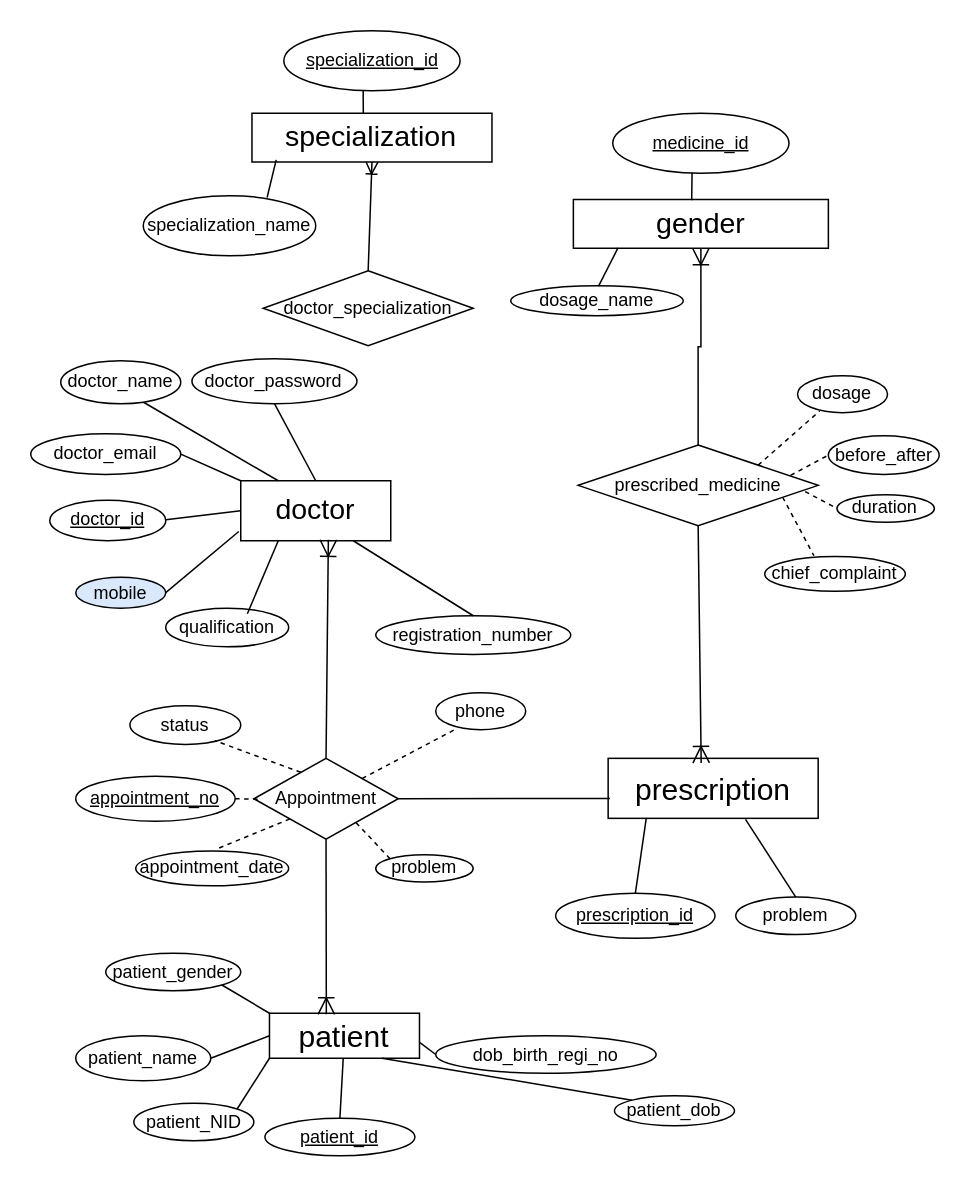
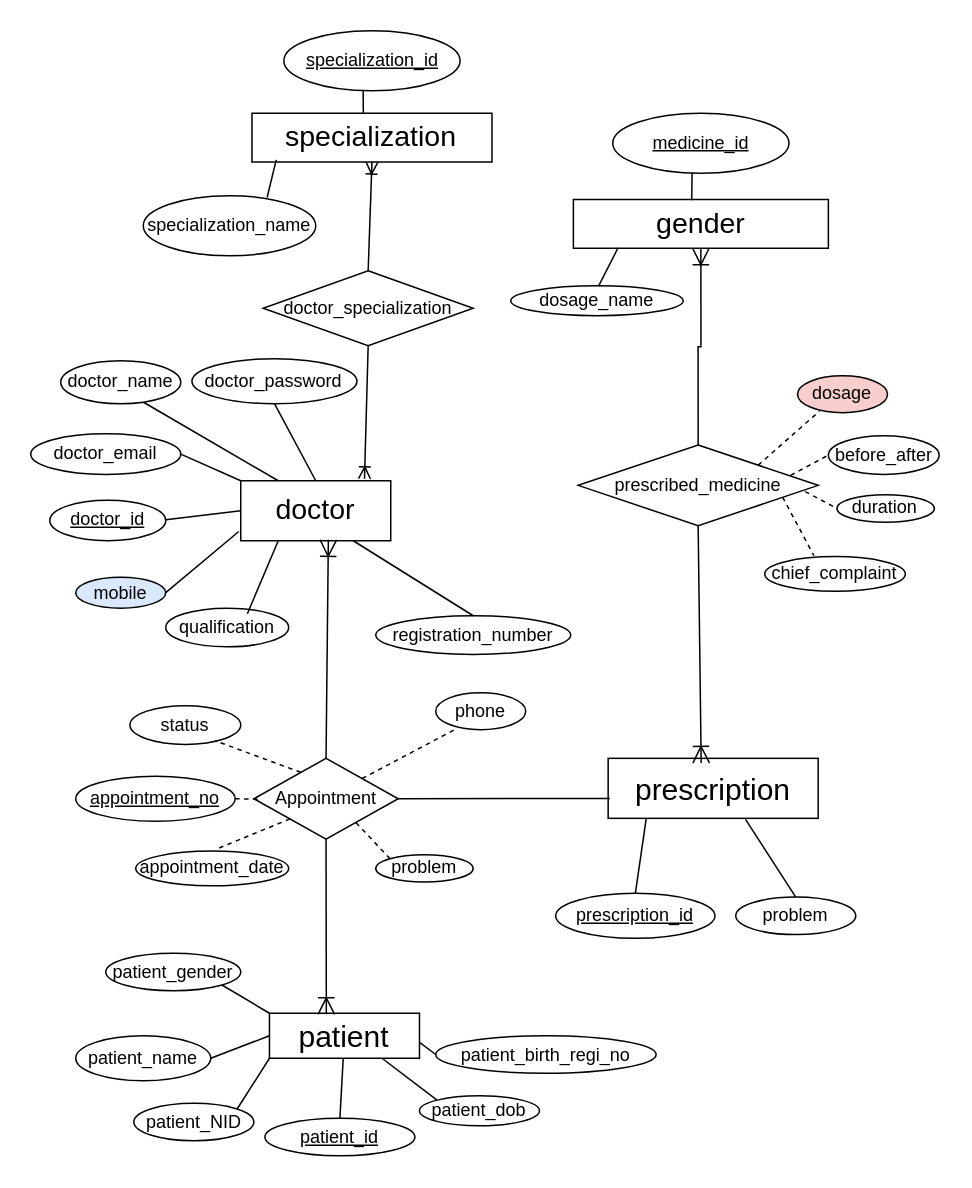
  <mxCell id="0" />
  <mxCell id="1" parent="0" />
  <mxCell id="2" value="&lt;font style=&quot;font-size: 19px;&quot;&gt;doctor&lt;/font&gt;" style="whiteSpace=wrap;html=1;align=center;" parent="1" vertex="1"><mxGeometry x="160" y="320" width="100" height="40" as="geometry" /></mxCell>
  <mxCell id="3" value="doctor_name" style="ellipse;whiteSpace=wrap;html=1;align=center;rotation=0;" parent="1" vertex="1"><mxGeometry x="40" y="240" width="80" height="28.65" as="geometry" /></mxCell>
  <mxCell id="4" value="doctor_email" style="ellipse;whiteSpace=wrap;html=1;align=center;rotation=0;" parent="1" vertex="1"><mxGeometry x="20" y="288.73" width="100" height="27.08" as="geometry" /></mxCell>
  <mxCell id="5" value="doctor_password" style="ellipse;whiteSpace=wrap;html=1;align=center;" parent="1" vertex="1"><mxGeometry x="127.47" y="238.62" width="110" height="30.03" as="geometry" /></mxCell>
  <mxCell id="6" value="doctor_id" style="ellipse;whiteSpace=wrap;html=1;align=center;fontStyle=4;rotation=0;" parent="1" vertex="1"><mxGeometry x="32.68" y="332.93" width="77.32" height="27.07" as="geometry" /></mxCell>
  <mxCell id="7" value="mobile" style="ellipse;whiteSpace=wrap;html=1;align=center;rotation=0;fillColor=#dae8fc;" parent="1" vertex="1"><mxGeometry x="50" y="384.28" width="60" height="20.65" as="geometry" /></mxCell>
  <mxCell id="8" value="qualification" style="ellipse;whiteSpace=wrap;html=1;align=center;rotation=0;" parent="1" vertex="1"><mxGeometry x="110" y="404.93" width="81.95" height="25.78" as="geometry" /></mxCell>
  <mxCell id="9" value="registration_number" style="ellipse;whiteSpace=wrap;html=1;align=center;rotation=0;" parent="1" vertex="1"><mxGeometry x="250" y="410" width="130" height="25.78" as="geometry" /></mxCell>
  <mxCell id="10" value="" style="endArrow=none;html=1;rounded=0;entryX=0.5;entryY=1;entryDx=0;entryDy=0;exitX=0.5;exitY=0;exitDx=0;exitDy=0;" parent="1" source="2" target="5" edge="1"><mxGeometry relative="1" as="geometry"><mxPoint x="110" y="286.26" as="sourcePoint" /><mxPoint x="270" y="286.26" as="targetPoint" /></mxGeometry></mxCell>
  <mxCell id="11" value="" style="endArrow=none;html=1;rounded=0;exitX=0;exitY=0.5;exitDx=0;exitDy=0;" parent="1" source="2" edge="1"><mxGeometry relative="1" as="geometry"><mxPoint x="240" y="308.65" as="sourcePoint" /><mxPoint x="110" y="346" as="targetPoint" /></mxGeometry></mxCell>
  <mxCell id="12" value="" style="endArrow=none;html=1;rounded=0;entryX=0.5;entryY=0;entryDx=0;entryDy=0;exitX=0.75;exitY=1;exitDx=0;exitDy=0;" parent="1" source="2" target="9" edge="1"><mxGeometry relative="1" as="geometry"><mxPoint x="280" y="396.41" as="sourcePoint" /><mxPoint x="358" y="386.41" as="targetPoint" /></mxGeometry></mxCell>
  <mxCell id="13" value="" style="endArrow=none;html=1;rounded=0;exitX=0.25;exitY=0;exitDx=0;exitDy=0;entryX=0.69;entryY=0.966;entryDx=0;entryDy=0;entryPerimeter=0;" parent="1" source="2" target="3" edge="1"><mxGeometry relative="1" as="geometry"><mxPoint x="170" y="298.65" as="sourcePoint" /><mxPoint x="140" y="258.65" as="targetPoint" /></mxGeometry></mxCell>
  <mxCell id="14" value="" style="endArrow=none;html=1;rounded=0;exitX=0;exitY=0;exitDx=0;exitDy=0;entryX=1;entryY=0.5;entryDx=0;entryDy=0;" parent="1" source="2" target="4" edge="1"><mxGeometry relative="1" as="geometry"><mxPoint x="180" y="318.65" as="sourcePoint" /><mxPoint x="148" y="264.65" as="targetPoint" /></mxGeometry></mxCell>
  <mxCell id="15" value="" style="endArrow=none;html=1;rounded=0;entryX=1;entryY=0.5;entryDx=0;entryDy=0;exitX=-0.013;exitY=0.845;exitDx=0;exitDy=0;exitPerimeter=0;" parent="1" source="2" target="7" edge="1"><mxGeometry relative="1" as="geometry"><mxPoint x="130" y="325.65" as="sourcePoint" /><mxPoint x="73" y="308.65" as="targetPoint" /></mxGeometry></mxCell>
  <mxCell id="16" value="" style="endArrow=none;html=1;rounded=0;entryX=0.664;entryY=0.144;entryDx=0;entryDy=0;exitX=0.25;exitY=1;exitDx=0;exitDy=0;entryPerimeter=0;" parent="1" source="2" target="8" edge="1"><mxGeometry relative="1" as="geometry"><mxPoint x="140" y="335.65" as="sourcePoint" /><mxPoint x="33" y="360.65" as="targetPoint" /></mxGeometry></mxCell>
  <mxCell id="17" value="chief_complaint" style="ellipse;whiteSpace=wrap;html=1;align=center;" parent="1" vertex="1"><mxGeometry x="509.32" y="370.55" width="93.75" height="23.14" as="geometry" /></mxCell>
- <mxCell id="18" value="dosage" style="ellipse;whiteSpace=wrap;html=1;align=center;rotation=0;" parent="1" vertex="1"><mxGeometry x="531.19" y="250.03" width="60" height="24.62" as="geometry" /></mxCell>
+ <mxCell id="18" value="dosage" style="ellipse;whiteSpace=wrap;html=1;align=center;rotation=0;fillColor=#f8cecc;" parent="1" vertex="1"><mxGeometry x="531.19" y="250.03" width="60" height="24.62" as="geometry" /></mxCell>
  <mxCell id="19" value="before_after" style="ellipse;whiteSpace=wrap;html=1;align=center;rotation=0;" parent="1" vertex="1"><mxGeometry x="551.75" y="290.03" width="73.88" height="25.78" as="geometry" /></mxCell>
  <mxCell id="20" value="duration" style="ellipse;whiteSpace=wrap;html=1;align=center;rotation=0;" parent="1" vertex="1"><mxGeometry x="557.47" y="329.35" width="64.94" height="18.26" as="geometry" /></mxCell>
  <mxCell id="21" value="&lt;span style=&quot;font-size: 20px;&quot;&gt;prescription&lt;/span&gt;" style="whiteSpace=wrap;html=1;align=center;" parent="1" vertex="1"><mxGeometry x="404.94" y="505.06" width="140" height="40" as="geometry" /></mxCell>
  <mxCell id="22" value="prescription_id" style="ellipse;whiteSpace=wrap;html=1;align=center;fontStyle=4;" parent="1" vertex="1"><mxGeometry x="369.94" y="595.06" width="106.25" height="30" as="geometry" /></mxCell>
  <mxCell id="23" value="problem" style="ellipse;whiteSpace=wrap;html=1;align=center;" parent="1" vertex="1"><mxGeometry x="490" y="597.56" width="80" height="25" as="geometry" /></mxCell>
  <mxCell id="24" value="" style="endArrow=none;html=1;rounded=0;exitX=0.5;exitY=0;exitDx=0;exitDy=0;entryX=0.181;entryY=1.008;entryDx=0;entryDy=0;entryPerimeter=0;" parent="1" source="22" target="21" edge="1"><mxGeometry relative="1" as="geometry"><mxPoint x="364.94" y="420.06" as="sourcePoint" /><mxPoint x="524.94" y="420.06" as="targetPoint" /></mxGeometry></mxCell>
  <mxCell id="25" value="" style="endArrow=none;html=1;rounded=0;exitX=0.5;exitY=0;exitDx=0;exitDy=0;entryX=0.654;entryY=1.016;entryDx=0;entryDy=0;entryPerimeter=0;" parent="1" source="23" target="21" edge="1"><mxGeometry relative="1" as="geometry"><mxPoint x="364.94" y="535.06" as="sourcePoint" /><mxPoint x="414.94" y="530.06" as="targetPoint" /></mxGeometry></mxCell>
  <mxCell id="26" value="&lt;font style=&quot;font-size: 20px;&quot;&gt;patient&lt;/font&gt;" style="whiteSpace=wrap;html=1;align=center;" parent="1" vertex="1"><mxGeometry x="179.15" y="675" width="100" height="30" as="geometry" /></mxCell>
  <mxCell id="27" value="patient_id" style="ellipse;whiteSpace=wrap;html=1;align=center;fontStyle=4;" parent="1" vertex="1"><mxGeometry x="176.1" y="745" width="100" height="25" as="geometry" /></mxCell>
- <mxCell id="28" value="dob_birth_regi_no" style="ellipse;whiteSpace=wrap;html=1;align=center;" parent="1" vertex="1"><mxGeometry x="289.98" y="690" width="146.95" height="25" as="geometry" /></mxCell>
+ <mxCell id="28" value="patient_birth_regi_no" style="ellipse;whiteSpace=wrap;html=1;align=center;" parent="1" vertex="1"><mxGeometry x="289.98" y="690" width="146.95" height="25" as="geometry" /></mxCell>
  <mxCell id="29" value="patient_NID" style="ellipse;whiteSpace=wrap;html=1;align=center;" parent="1" vertex="1"><mxGeometry x="88.73" y="735" width="80" height="25" as="geometry" /></mxCell>
  <mxCell id="30" value="patient_name" style="ellipse;whiteSpace=wrap;html=1;align=center;" parent="1" vertex="1"><mxGeometry x="50" y="690" width="90" height="30" as="geometry" /></mxCell>
  <mxCell id="31" value="patient_gender" style="ellipse;whiteSpace=wrap;html=1;align=center;" parent="1" vertex="1"><mxGeometry x="70" y="635" width="90" height="25" as="geometry" /></mxCell>
  <mxCell id="32" value="" style="endArrow=none;html=1;rounded=0;exitX=1;exitY=0.5;exitDx=0;exitDy=0;entryX=0;entryY=0.5;entryDx=0;entryDy=0;" parent="1" source="30" target="26" edge="1"><mxGeometry relative="1" as="geometry"><mxPoint x="111.1" y="595" as="sourcePoint" /><mxPoint x="271.1" y="595" as="targetPoint" /></mxGeometry></mxCell>
  <mxCell id="33" value="" style="endArrow=none;html=1;rounded=0;exitX=1;exitY=0;exitDx=0;exitDy=0;entryX=0;entryY=1;entryDx=0;entryDy=0;" parent="1" source="29" target="26" edge="1"><mxGeometry relative="1" as="geometry"><mxPoint x="111.1" y="710" as="sourcePoint" /><mxPoint x="161.1" y="705" as="targetPoint" /></mxGeometry></mxCell>
  <mxCell id="34" value="" style="endArrow=none;html=1;rounded=0;exitX=0.5;exitY=0;exitDx=0;exitDy=0;" parent="1" source="27" target="26" edge="1"><mxGeometry relative="1" as="geometry"><mxPoint x="139.1" y="751" as="sourcePoint" /><mxPoint x="161.1" y="735" as="targetPoint" /></mxGeometry></mxCell>
  <mxCell id="35" value="" style="endArrow=none;html=1;rounded=0;exitX=1;exitY=1;exitDx=0;exitDy=0;entryX=0;entryY=0;entryDx=0;entryDy=0;" parent="1" source="31" target="26" edge="1"><mxGeometry relative="1" as="geometry"><mxPoint x="236.1" y="755" as="sourcePoint" /><mxPoint x="231.1" y="735" as="targetPoint" /></mxGeometry></mxCell>
  <mxCell id="36" value="" style="endArrow=none;html=1;rounded=0;exitX=0;exitY=0.5;exitDx=0;exitDy=0;entryX=1.003;entryY=0.653;entryDx=0;entryDy=0;entryPerimeter=0;" parent="1" source="28" target="26" edge="1"><mxGeometry relative="1" as="geometry"><mxPoint x="346.1" y="758" as="sourcePoint" /><mxPoint x="231.1" y="660" as="targetPoint" /></mxGeometry></mxCell>
  <mxCell id="37" value="&lt;font style=&quot;font-size: 19px;&quot;&gt;specialization&lt;/font&gt;" style="whiteSpace=wrap;html=1;align=center;" parent="1" vertex="1"><mxGeometry x="167.48" y="75" width="160" height="32.5" as="geometry" /></mxCell>
  <mxCell id="38" value="specialization_id" style="ellipse;whiteSpace=wrap;html=1;align=center;fontStyle=4;flipH=0;flipV=0;" parent="1" vertex="1"><mxGeometry x="188.73" y="20" width="117.5" height="40" as="geometry" /></mxCell>
  <mxCell id="39" value="specialization_name" style="ellipse;whiteSpace=wrap;html=1;align=center;flipH=0;flipV=0;" parent="1" vertex="1"><mxGeometry x="95" y="130" width="115" height="40" as="geometry" /></mxCell>
  <mxCell id="40" value="" style="endArrow=none;html=1;rounded=0;entryX=0.45;entryY=0.991;entryDx=0;entryDy=0;exitX=0.464;exitY=0.014;exitDx=0;exitDy=0;exitPerimeter=0;entryPerimeter=0;" parent="1" source="37" target="38" edge="1"><mxGeometry relative="1" as="geometry"><mxPoint x="88.527" y="-101.28" as="sourcePoint" /><mxPoint x="149.527" y="-140.28" as="targetPoint" /></mxGeometry></mxCell>
  <mxCell id="41" value="" style="endArrow=none;html=1;rounded=0;exitX=0.718;exitY=0.03;exitDx=0;exitDy=0;exitPerimeter=0;entryX=0.101;entryY=0.955;entryDx=0;entryDy=0;entryPerimeter=0;" parent="1" source="39" target="37" edge="1"><mxGeometry relative="1" as="geometry"><mxPoint x="243.747" y="159.04" as="sourcePoint" /><mxPoint x="180" y="110" as="targetPoint" /></mxGeometry></mxCell>
  <mxCell id="42" value="&lt;font style=&quot;font-size: 19px;&quot;&gt;gender&lt;/font&gt;" style="whiteSpace=wrap;html=1;align=center;flipH=0;flipV=0;" parent="1" vertex="1"><mxGeometry x="381.75" y="132.5" width="170" height="32.5" as="geometry" /></mxCell>
  <mxCell id="43" value="medicine_id" style="ellipse;whiteSpace=wrap;html=1;align=center;fontStyle=4;flipH=0;flipV=0;" parent="1" vertex="1"><mxGeometry x="408" y="75" width="117.5" height="40" as="geometry" /></mxCell>
  <mxCell id="44" value="dosage_name" style="ellipse;whiteSpace=wrap;html=1;align=center;flipH=0;flipV=0;" parent="1" vertex="1"><mxGeometry x="340" y="190" width="115" height="20" as="geometry" /></mxCell>
  <mxCell id="45" value="" style="endArrow=none;html=1;rounded=0;entryX=0.45;entryY=0.991;entryDx=0;entryDy=0;exitX=0.464;exitY=0.014;exitDx=0;exitDy=0;exitPerimeter=0;entryPerimeter=0;" parent="1" source="42" target="43" edge="1"><mxGeometry relative="1" as="geometry"><mxPoint x="316.74" y="-12.19" as="sourcePoint" /><mxPoint x="377.74" y="-51.19" as="targetPoint" /></mxGeometry></mxCell>
  <mxCell id="46" value="" style="endArrow=none;html=1;rounded=0;exitX=0.509;exitY=0.012;exitDx=0;exitDy=0;exitPerimeter=0;entryX=0.175;entryY=0.994;entryDx=0;entryDy=0;entryPerimeter=0;" parent="1" source="44" target="42" edge="1"><mxGeometry relative="1" as="geometry"><mxPoint x="528.677" y="169.04" as="sourcePoint" /><mxPoint x="528.737" y="154.04" as="targetPoint" /></mxGeometry></mxCell>
  <mxCell id="47" value="doctor_specialization" style="shape=rhombus;perimeter=rhombusPerimeter;whiteSpace=wrap;html=1;align=center;" parent="1" vertex="1"><mxGeometry x="174.94" y="180" width="140" height="50" as="geometry" /></mxCell>
- <mxCell id="49" value="patient_dob" style="ellipse;whiteSpace=wrap;html=1;align=center;" parent="1" vertex="1"><mxGeometry x="409.15" y="730" width="80" height="20" as="geometry" /></mxCell>
+ <mxCell id="48" value="" style="fontSize=12;html=1;endArrow=ERoneToMany;rounded=0;entryX=0.825;entryY=-0.031;entryDx=0;entryDy=0;exitX=0.5;exitY=1;exitDx=0;exitDy=0;entryPerimeter=0;" parent="1" source="47" target="2" edge="1"><mxGeometry width="100" height="100" relative="1" as="geometry"><mxPoint x="425" y="369" as="sourcePoint" /><mxPoint x="575" y="560" as="targetPoint" /></mxGeometry></mxCell>
+ <mxCell id="49" value="patient_dob" style="ellipse;whiteSpace=wrap;html=1;align=center;" parent="1" vertex="1"><mxGeometry x="279.15" y="730" width="80" height="20" as="geometry" /></mxCell>
  <mxCell id="50" value="" style="endArrow=none;html=1;rounded=0;exitX=0;exitY=0;exitDx=0;exitDy=0;entryX=0.75;entryY=1;entryDx=0;entryDy=0;" parent="1" source="49" target="26" edge="1"><mxGeometry relative="1" as="geometry"><mxPoint x="236.1" y="755" as="sourcePoint" /><mxPoint x="231.1" y="735" as="targetPoint" /></mxGeometry></mxCell>
  <mxCell id="51" value="prescribed_medicine" style="shape=rhombus;perimeter=rhombusPerimeter;whiteSpace=wrap;html=1;align=center;flipH=0;flipV=0;" parent="1" vertex="1"><mxGeometry x="384.94" y="296.14" width="160" height="53.86" as="geometry" /></mxCell>
  <mxCell id="52" value="" style="edgeStyle=orthogonalEdgeStyle;fontSize=12;html=1;endArrow=ERoneToMany;rounded=0;endSize=9;exitX=0.5;exitY=0;exitDx=0;exitDy=0;entryX=0.5;entryY=1;entryDx=0;entryDy=0;" parent="1" source="51" target="42" edge="1"><mxGeometry width="100" height="100" relative="1" as="geometry"><mxPoint x="683.94" y="108" as="sourcePoint" /><mxPoint x="464" y="160" as="targetPoint" /></mxGeometry></mxCell>
  <mxCell id="53" value="" style="fontSize=12;html=1;endArrow=ERoneToMany;rounded=0;endSize=9;exitX=0.5;exitY=1;exitDx=0;exitDy=0;entryX=0.443;entryY=0.077;entryDx=0;entryDy=0;entryPerimeter=0;" parent="1" source="51" target="21" edge="1"><mxGeometry width="100" height="100" relative="1" as="geometry"><mxPoint x="694.94" y="306" as="sourcePoint" /><mxPoint x="584.94" y="530.889" as="targetPoint" /></mxGeometry></mxCell>
  <mxCell id="54" value="" style="endArrow=none;dashed=1;html=1;rounded=0;exitX=1;exitY=0;exitDx=0;exitDy=0;entryX=0.245;entryY=0.955;entryDx=0;entryDy=0;entryPerimeter=0;" parent="1" source="51" target="18" edge="1"><mxGeometry width="50" height="50" relative="1" as="geometry"><mxPoint x="494.94" y="300" as="sourcePoint" /><mxPoint x="554.94" y="270" as="targetPoint" /></mxGeometry></mxCell>
  <mxCell id="55" value="" style="endArrow=none;dashed=1;html=1;rounded=0;exitX=0.885;exitY=0.376;exitDx=0;exitDy=0;entryX=0;entryY=0.5;entryDx=0;entryDy=0;exitPerimeter=0;" parent="1" source="51" target="19" edge="1"><mxGeometry width="50" height="50" relative="1" as="geometry"><mxPoint x="514.94" y="320" as="sourcePoint" /><mxPoint x="555.94" y="284" as="targetPoint" /></mxGeometry></mxCell>
  <mxCell id="56" value="" style="endArrow=none;dashed=1;html=1;rounded=0;exitX=0.946;exitY=0.577;exitDx=0;exitDy=0;entryX=0;entryY=0.5;entryDx=0;entryDy=0;exitPerimeter=0;" parent="1" source="51" target="20" edge="1"><mxGeometry width="50" height="50" relative="1" as="geometry"><mxPoint x="536.94" y="326" as="sourcePoint" /><mxPoint x="561.94" y="313" as="targetPoint" /></mxGeometry></mxCell>
  <mxCell id="57" value="" style="endArrow=none;dashed=1;html=1;rounded=0;exitX=0.852;exitY=0.647;exitDx=0;exitDy=0;exitPerimeter=0;entryX=0.35;entryY=-0.024;entryDx=0;entryDy=0;entryPerimeter=0;" parent="1" source="51" target="17" edge="1"><mxGeometry width="50" height="50" relative="1" as="geometry"><mxPoint x="542.94" y="341" as="sourcePoint" /><mxPoint x="544.94" y="350" as="targetPoint" /></mxGeometry></mxCell>
  <mxCell id="58" value="" style="fontSize=12;html=1;endArrow=ERoneToMany;rounded=0;endSize=9;exitX=0.5;exitY=0;exitDx=0;exitDy=0;entryX=0.584;entryY=0.985;entryDx=0;entryDy=0;entryPerimeter=0;" parent="1" source="64" target="2" edge="1"><mxGeometry width="100" height="100" relative="1" as="geometry"><mxPoint x="221.575" y="510" as="sourcePoint" /><mxPoint x="700" y="560" as="targetPoint" /></mxGeometry></mxCell>
  <mxCell id="59" value="" style="fontSize=12;html=1;endArrow=ERoneToMany;rounded=0;endSize=9;exitX=0.5;exitY=1;exitDx=0;exitDy=0;entryX=0.379;entryY=0.024;entryDx=0;entryDy=0;entryPerimeter=0;" parent="1" source="64" target="26" edge="1"><mxGeometry width="100" height="100" relative="1" as="geometry"><mxPoint x="221.575" y="570" as="sourcePoint" /><mxPoint x="228" y="369" as="targetPoint" /></mxGeometry></mxCell>
  <mxCell id="60" value="appointment_date" style="ellipse;whiteSpace=wrap;html=1;align=center;" parent="1" vertex="1"><mxGeometry x="90" y="566.86" width="101.95" height="23.14" as="geometry" /></mxCell>
  <mxCell id="61" value="phone" style="ellipse;whiteSpace=wrap;html=1;align=center;rotation=0;" parent="1" vertex="1"><mxGeometry x="289.98" y="461.34" width="60" height="24.62" as="geometry" /></mxCell>
  <mxCell id="62" value="status" style="ellipse;whiteSpace=wrap;html=1;align=center;rotation=0;" parent="1" vertex="1"><mxGeometry x="86.12" y="470" width="73.88" height="25.78" as="geometry" /></mxCell>
  <mxCell id="63" value="problem" style="ellipse;whiteSpace=wrap;html=1;align=center;rotation=0;" parent="1" vertex="1"><mxGeometry x="250" y="569.3" width="64.94" height="18.26" as="geometry" /></mxCell>
  <mxCell id="64" value="Appointment" style="shape=rhombus;perimeter=rhombusPerimeter;whiteSpace=wrap;html=1;align=center;flipH=0;flipV=0;" parent="1" vertex="1"><mxGeometry x="168.73" y="505.06" width="96.27" height="53.86" as="geometry" /></mxCell>
  <mxCell id="65" value="" style="endArrow=none;dashed=1;html=1;rounded=0;exitX=1;exitY=0;exitDx=0;exitDy=0;entryX=0.245;entryY=0.955;entryDx=0;entryDy=0;entryPerimeter=0;" parent="1" source="64" target="61" edge="1"><mxGeometry width="50" height="50" relative="1" as="geometry"><mxPoint x="253.73" y="511.31" as="sourcePoint" /><mxPoint x="313.73" y="481.31" as="targetPoint" /></mxGeometry></mxCell>
  <mxCell id="66" value="" style="endArrow=none;dashed=1;html=1;rounded=0;exitX=0.325;exitY=0.173;exitDx=0;exitDy=0;entryX=0.769;entryY=0.905;entryDx=0;entryDy=0;exitPerimeter=0;entryPerimeter=0;" parent="1" source="64" target="62" edge="1"><mxGeometry width="50" height="50" relative="1" as="geometry"><mxPoint x="273.73" y="531.31" as="sourcePoint" /><mxPoint x="314.73" y="495.31" as="targetPoint" /></mxGeometry></mxCell>
  <mxCell id="67" value="" style="endArrow=none;dashed=1;html=1;rounded=0;exitX=0.708;exitY=0.797;exitDx=0;exitDy=0;entryX=0;entryY=0;entryDx=0;entryDy=0;exitPerimeter=0;" parent="1" source="64" target="63" edge="1"><mxGeometry width="50" height="50" relative="1" as="geometry"><mxPoint x="295.73" y="537.31" as="sourcePoint" /><mxPoint x="320.73" y="524.31" as="targetPoint" /></mxGeometry></mxCell>
  <mxCell id="68" value="" style="endArrow=none;dashed=1;html=1;rounded=0;exitX=0;exitY=1;exitDx=0;exitDy=0;entryX=0.541;entryY=-0.081;entryDx=0;entryDy=0;entryPerimeter=0;" parent="1" source="64" target="60" edge="1"><mxGeometry width="50" height="50" relative="1" as="geometry"><mxPoint x="301.73" y="552.31" as="sourcePoint" /><mxPoint x="303.73" y="561.31" as="targetPoint" /></mxGeometry></mxCell>
  <mxCell id="69" value="appointment_no" style="ellipse;whiteSpace=wrap;html=1;align=center;fontStyle=4;" parent="1" vertex="1"><mxGeometry x="50" y="516.99" width="106.25" height="30" as="geometry" /></mxCell>
  <mxCell id="70" value="" style="endArrow=none;dashed=1;html=1;rounded=0;exitX=1;exitY=0.5;exitDx=0;exitDy=0;entryX=0.045;entryY=0.506;entryDx=0;entryDy=0;entryPerimeter=0;" parent="1" source="69" target="64" edge="1"><mxGeometry width="50" height="50" relative="1" as="geometry"><mxPoint x="274" y="531" as="sourcePoint" /><mxPoint x="315" y="495" as="targetPoint" /></mxGeometry></mxCell>
  <mxCell id="71" value="" style="endArrow=none;html=1;rounded=0;exitX=0.008;exitY=0.669;exitDx=0;exitDy=0;entryX=1;entryY=0.5;entryDx=0;entryDy=0;exitPerimeter=0;" parent="1" source="21" target="64" edge="1"><mxGeometry relative="1" as="geometry"><mxPoint x="298" y="761" as="sourcePoint" /><mxPoint x="244" y="700" as="targetPoint" /></mxGeometry></mxCell>
  <mxCell id="72" value="" style="fontSize=12;html=1;endArrow=ERoneToMany;rounded=0;exitX=0.5;exitY=0;exitDx=0;exitDy=0;entryX=0.5;entryY=1;entryDx=0;entryDy=0;" parent="1" source="47" target="37" edge="1"><mxGeometry width="100" height="100" relative="1" as="geometry"><mxPoint x="255" y="240" as="sourcePoint" /><mxPoint x="240" y="110" as="targetPoint" /></mxGeometry></mxCell>
